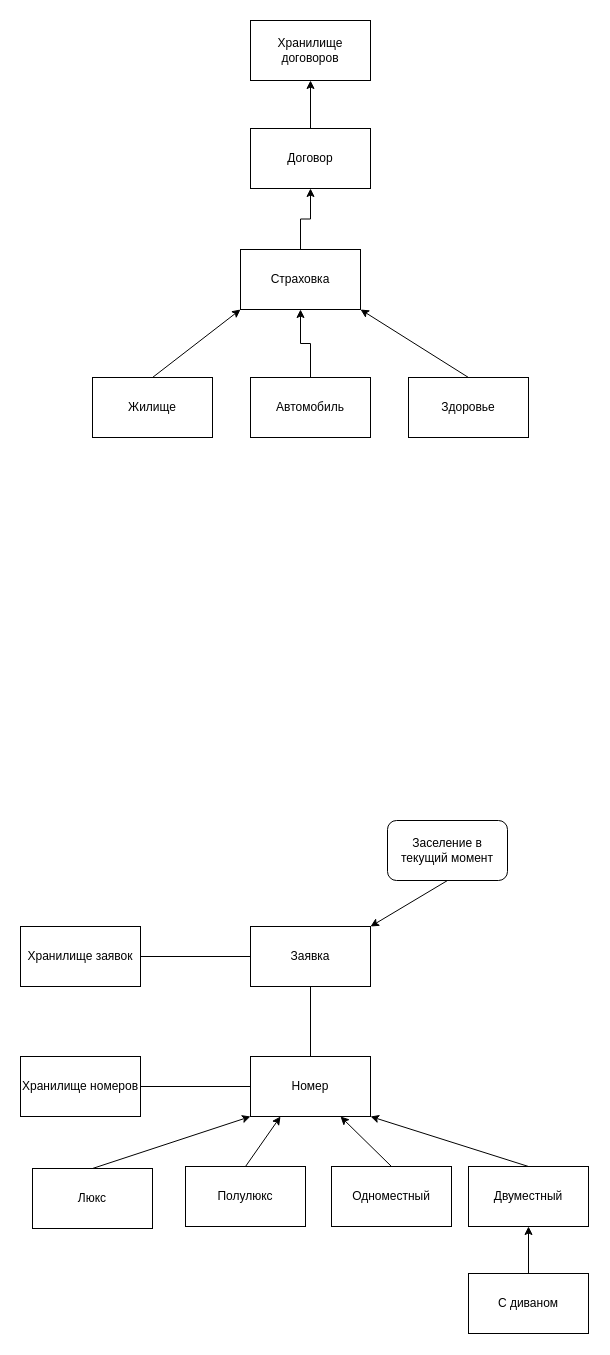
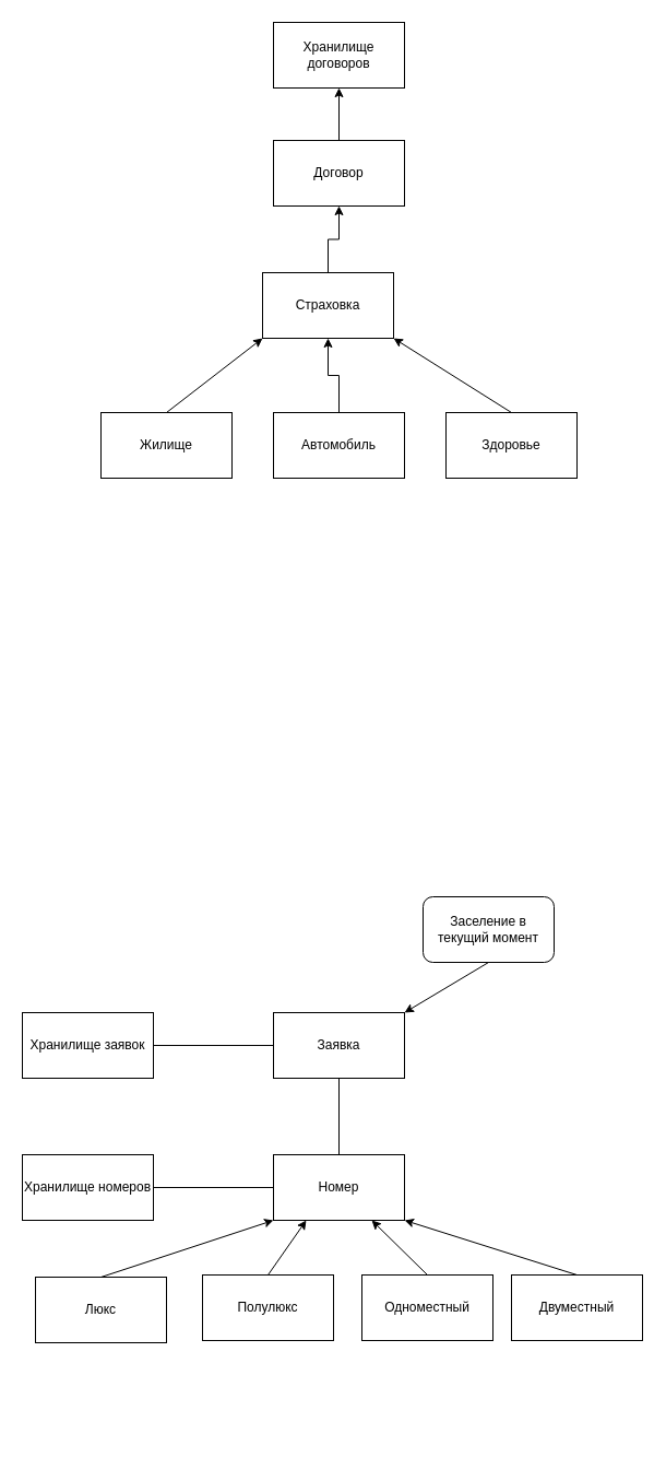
  <mxCell id="0" />
  <mxCell id="1" parent="0" />
  <mxCell id="2" value="Номер" style="rounded=0;whiteSpace=wrap;html=1;" parent="1" vertex="1"><mxGeometry x="250" y="1056" width="120" height="60" as="geometry" /></mxCell>
  <mxCell id="3" value="Люкс" style="rounded=0;whiteSpace=wrap;html=1;" parent="1" vertex="1"><mxGeometry x="32" y="1168" width="120" height="60" as="geometry" /></mxCell>
  <mxCell id="4" value="Полулюкс" style="rounded=0;whiteSpace=wrap;html=1;" parent="1" vertex="1"><mxGeometry x="185" y="1166" width="120" height="60" as="geometry" /></mxCell>
  <mxCell id="5" value="Одноместный" style="rounded=0;whiteSpace=wrap;html=1;" parent="1" vertex="1"><mxGeometry x="331" y="1166" width="120" height="60" as="geometry" /></mxCell>
  <mxCell id="6" value="Двуместный" style="rounded=0;whiteSpace=wrap;html=1;" parent="1" vertex="1"><mxGeometry x="468" y="1166" width="120" height="60" as="geometry" /></mxCell>
- <mxCell id="7" value="С диваном" style="rounded=0;whiteSpace=wrap;html=1;" parent="1" vertex="1"><mxGeometry x="468" y="1273" width="120" height="60" as="geometry" /></mxCell>
  <mxCell id="8" value="" style="endArrow=classic;html=1;rounded=0;exitX=0.5;exitY=0;exitDx=0;exitDy=0;entryX=0;entryY=1;entryDx=0;entryDy=0;" parent="1" source="3" target="2" edge="1"><mxGeometry width="50" height="50" relative="1" as="geometry"><mxPoint x="258" y="1267" as="sourcePoint" /><mxPoint x="308" y="1217" as="targetPoint" /></mxGeometry></mxCell>
  <mxCell id="9" value="" style="endArrow=classic;html=1;rounded=0;exitX=0.5;exitY=0;exitDx=0;exitDy=0;entryX=0.25;entryY=1;entryDx=0;entryDy=0;" parent="1" source="4" target="2" edge="1"><mxGeometry width="50" height="50" relative="1" as="geometry"><mxPoint x="258" y="1267" as="sourcePoint" /><mxPoint x="308" y="1217" as="targetPoint" /></mxGeometry></mxCell>
  <mxCell id="10" value="" style="endArrow=classic;html=1;rounded=0;entryX=0.75;entryY=1;entryDx=0;entryDy=0;exitX=0.5;exitY=0;exitDx=0;exitDy=0;" parent="1" source="5" target="2" edge="1"><mxGeometry width="50" height="50" relative="1" as="geometry"><mxPoint x="258" y="1267" as="sourcePoint" /><mxPoint x="308" y="1217" as="targetPoint" /></mxGeometry></mxCell>
  <mxCell id="11" value="" style="endArrow=classic;html=1;rounded=0;exitX=0.5;exitY=0;exitDx=0;exitDy=0;entryX=1;entryY=1;entryDx=0;entryDy=0;" parent="1" source="6" target="2" edge="1"><mxGeometry width="50" height="50" relative="1" as="geometry"><mxPoint x="508" y="1162" as="sourcePoint" /><mxPoint x="558" y="1112" as="targetPoint" /></mxGeometry></mxCell>
- <mxCell id="12" value="" style="endArrow=classic;html=1;rounded=0;exitX=0.5;exitY=0;exitDx=0;exitDy=0;entryX=0.5;entryY=1;entryDx=0;entryDy=0;" parent="1" source="7" target="6" edge="1"><mxGeometry width="50" height="50" relative="1" as="geometry"><mxPoint x="258" y="1267" as="sourcePoint" /><mxPoint x="308" y="1217" as="targetPoint" /></mxGeometry></mxCell>
  <mxCell id="13" value="Заявка" style="rounded=0;whiteSpace=wrap;html=1;" parent="1" vertex="1"><mxGeometry x="250" y="926" width="120" height="60" as="geometry" /></mxCell>
  <mxCell id="14" value="" style="endArrow=none;html=1;rounded=0;entryX=0.5;entryY=1;entryDx=0;entryDy=0;exitX=0.5;exitY=0;exitDx=0;exitDy=0;" parent="1" source="2" target="13" edge="1"><mxGeometry width="50" height="50" relative="1" as="geometry"><mxPoint x="416" y="1062" as="sourcePoint" /><mxPoint x="411" y="1010" as="targetPoint" /></mxGeometry></mxCell>
  <mxCell id="15" value="Заселение в текущий момент" style="whiteSpace=wrap;html=1;rounded=1;" parent="1" vertex="1"><mxGeometry x="387" y="820" width="120" height="60" as="geometry" /></mxCell>
  <mxCell id="16" value="" style="endArrow=classic;html=1;rounded=0;exitX=0.5;exitY=1;exitDx=0;exitDy=0;entryX=1;entryY=0;entryDx=0;entryDy=0;" parent="1" source="15" target="13" edge="1"><mxGeometry width="50" height="50" relative="1" as="geometry"><mxPoint x="258" y="1029" as="sourcePoint" /><mxPoint x="308" y="979" as="targetPoint" /></mxGeometry></mxCell>
  <mxCell id="17" value="Хранилище заявок" style="rounded=0;whiteSpace=wrap;html=1;" parent="1" vertex="1"><mxGeometry x="20" y="926" width="120" height="60" as="geometry" /></mxCell>
  <mxCell id="18" value="Хранилище номеров" style="rounded=0;whiteSpace=wrap;html=1;" parent="1" vertex="1"><mxGeometry x="20" y="1056" width="120" height="60" as="geometry" /></mxCell>
  <mxCell id="19" value="" style="endArrow=none;html=1;rounded=0;exitX=1;exitY=0.5;exitDx=0;exitDy=0;entryX=0;entryY=0.5;entryDx=0;entryDy=0;" parent="1" source="17" target="13" edge="1"><mxGeometry width="50" height="50" relative="1" as="geometry"><mxPoint x="258" y="1029" as="sourcePoint" /><mxPoint x="308" y="979" as="targetPoint" /></mxGeometry></mxCell>
  <mxCell id="20" value="" style="endArrow=none;html=1;rounded=0;exitX=1;exitY=0.5;exitDx=0;exitDy=0;entryX=0;entryY=0.5;entryDx=0;entryDy=0;" parent="1" source="18" target="2" edge="1"><mxGeometry width="50" height="50" relative="1" as="geometry"><mxPoint x="178" y="1117" as="sourcePoint" /><mxPoint x="228" y="1067" as="targetPoint" /></mxGeometry></mxCell>
  <mxCell id="21" style="edgeStyle=orthogonalEdgeStyle;rounded=0;orthogonalLoop=1;jettySize=auto;html=1;exitX=0.5;exitY=0;exitDx=0;exitDy=0;entryX=0.5;entryY=1;entryDx=0;entryDy=0;" edge="1" parent="1" source="22" target="30"><mxGeometry relative="1" as="geometry" /></mxCell>
  <mxCell id="22" value="Страховка" style="rounded=0;whiteSpace=wrap;html=1;" vertex="1" parent="1"><mxGeometry x="240" y="249" width="120" height="60" as="geometry" /></mxCell>
  <mxCell id="23" value="Жилище" style="rounded=0;whiteSpace=wrap;html=1;" vertex="1" parent="1"><mxGeometry x="92" y="377" width="120" height="60" as="geometry" /></mxCell>
  <mxCell id="24" style="edgeStyle=orthogonalEdgeStyle;rounded=0;orthogonalLoop=1;jettySize=auto;html=1;exitX=0.5;exitY=0;exitDx=0;exitDy=0;entryX=0.5;entryY=1;entryDx=0;entryDy=0;" edge="1" parent="1" source="25" target="22"><mxGeometry relative="1" as="geometry" /></mxCell>
  <mxCell id="25" value="Автомобиль" style="rounded=0;whiteSpace=wrap;html=1;" vertex="1" parent="1"><mxGeometry x="250" y="377" width="120" height="60" as="geometry" /></mxCell>
  <mxCell id="26" value="Здоровье" style="rounded=0;whiteSpace=wrap;html=1;" vertex="1" parent="1"><mxGeometry x="408" y="377" width="120" height="60" as="geometry" /></mxCell>
  <mxCell id="27" value="" style="endArrow=classic;html=1;rounded=0;exitX=0.5;exitY=0;exitDx=0;exitDy=0;entryX=0;entryY=1;entryDx=0;entryDy=0;" edge="1" parent="1" source="23" target="22"><mxGeometry width="50" height="50" relative="1" as="geometry"><mxPoint x="227" y="366" as="sourcePoint" /><mxPoint x="277" y="316" as="targetPoint" /></mxGeometry></mxCell>
  <mxCell id="28" value="" style="endArrow=classic;html=1;rounded=0;exitX=0.5;exitY=0;exitDx=0;exitDy=0;entryX=1;entryY=1;entryDx=0;entryDy=0;" edge="1" parent="1" source="26" target="22"><mxGeometry width="50" height="50" relative="1" as="geometry"><mxPoint x="368" y="358" as="sourcePoint" /><mxPoint x="418" y="308" as="targetPoint" /></mxGeometry></mxCell>
  <mxCell id="29" style="edgeStyle=orthogonalEdgeStyle;rounded=0;orthogonalLoop=1;jettySize=auto;html=1;exitX=0.5;exitY=0;exitDx=0;exitDy=0;entryX=0.5;entryY=1;entryDx=0;entryDy=0;" edge="1" parent="1" source="30" target="31"><mxGeometry relative="1" as="geometry" /></mxCell>
  <mxCell id="30" value="Договор" style="rounded=0;whiteSpace=wrap;html=1;" vertex="1" parent="1"><mxGeometry x="250" y="128" width="120" height="60" as="geometry" /></mxCell>
  <mxCell id="31" value="Хранилище договоров" style="rounded=0;whiteSpace=wrap;html=1;" vertex="1" parent="1"><mxGeometry x="250" y="20" width="120" height="60" as="geometry" /></mxCell>
